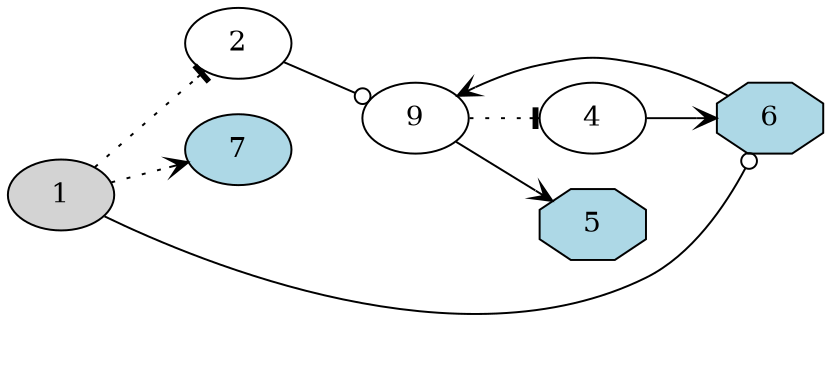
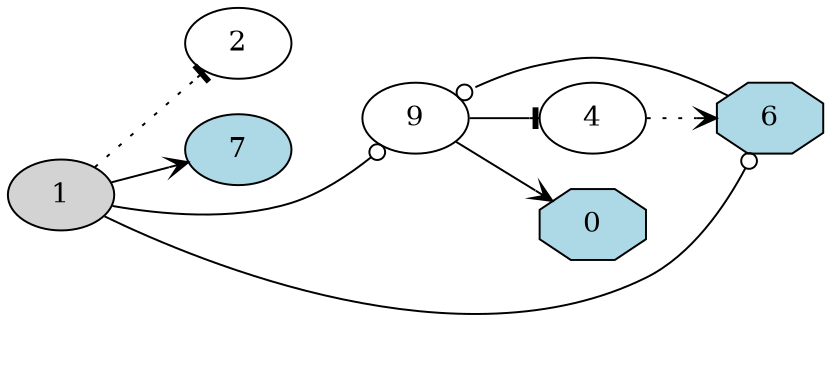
  digraph {
    rankdir=LR
    node [fillcolor=white shape=ellipse style=filled]
    edge [arrowhead=vee style=solid]
    1 [entry=true fillcolor=lightgrey]
    2
    7 [fillcolor=lightblue]
    6 [fillcolor=lightblue shape=octagon]
    n5 [label=9]
    4
-   5 [fillcolor=lightblue shape=octagon]
+   5 [fillcolor=lightblue shape=octagon label=0]
    1 -> 2 [arrowhead=tee style=dotted]
-   1 -> 7 [style=dotted]
+   1 -> 7
    1 -> 6 [arrowhead=odot]
-   2 -> n5 [arrowhead=odot]
-   6 -> n5
-   n5 -> 4 [arrowhead=tee style=dotted]
+   1 -> n5 [arrowhead=odot]
+   6 -> n5 [arrowhead=odot]
+   n5 -> 4 [arrowhead=tee]
    n5 -> 5
-   4 -> 6
+   4 -> 6 [style=dotted]
  }
